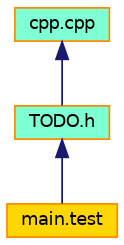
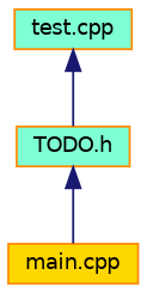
  digraph {
    node [color=darkorange fillcolor=aquamarine fontname=Helvetica fontsize=10 shape=record style=filled]
    edge [color=midnightblue dir=back fontname=Helvetica fontsize=10 labelfontname=Helvetica labelfontsize=10 style=solid]
    n1 [fontcolor=black height=0.2 label="TODO.h" width=0.4]
-   n2 [fillcolor=gold height=0.2 label="main.test" width=0.4]
-   n3 [height=0.2 label="cpp.cpp" width=0.4]
+   n2 [fillcolor=gold height=0.2 label="main.cpp" width=0.4]
+   n3 [height=0.2 label="test.cpp" width=0.4]
    n1 -> n2
    n3 -> n1
  }
